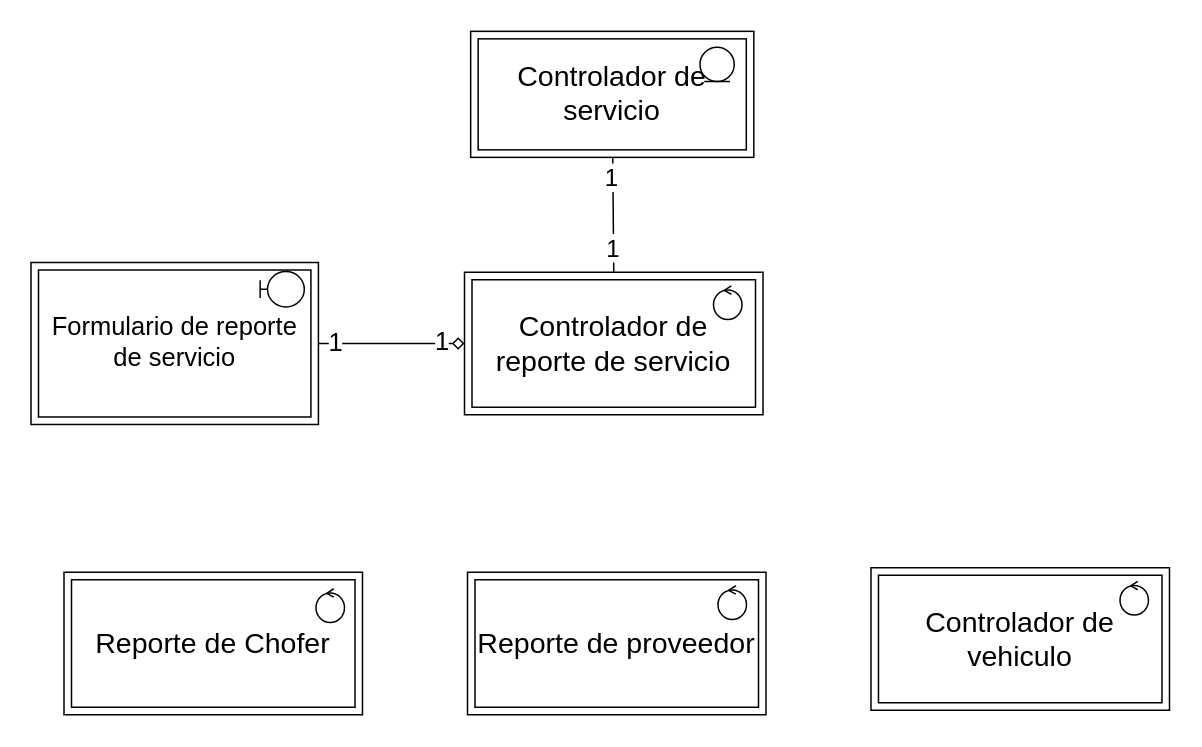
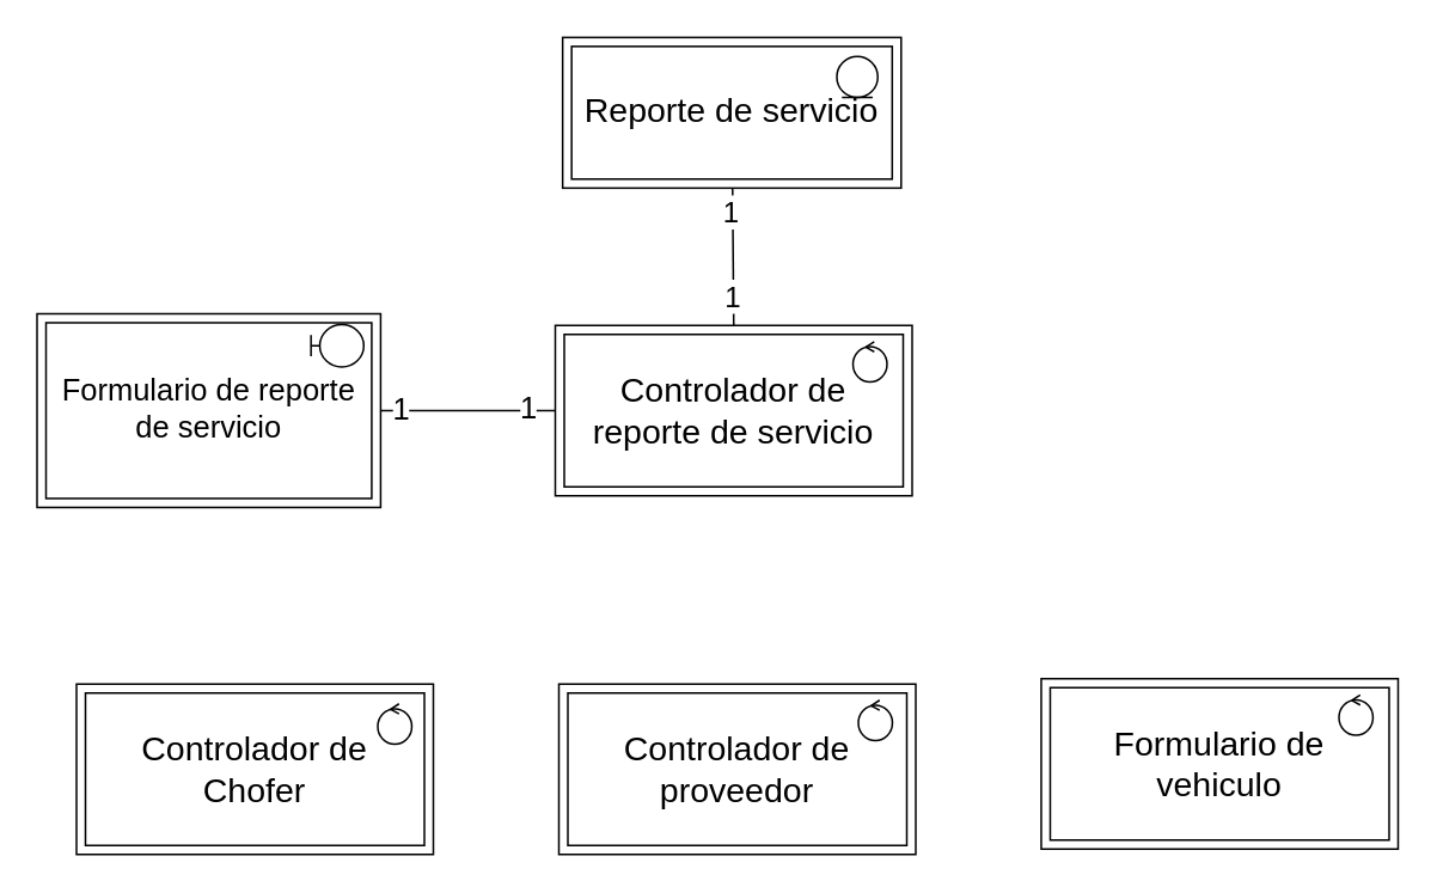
  <mxCell id="0" />
  <mxCell id="1" parent="0" />
  <mxCell id="2" value="" style="group" vertex="1" connectable="0" parent="1"><mxGeometry x="309" y="181" width="199" height="95" as="geometry" /></mxCell>
  <mxCell id="3" value="" style="group" vertex="1" connectable="0" parent="2"><mxGeometry width="199.0" height="95" as="geometry" /></mxCell>
  <mxCell id="4" value="&lt;font style=&quot;font-size: 19px&quot;&gt;Controlador de reporte de s&lt;/font&gt;&lt;span style=&quot;font-size: 19px&quot;&gt;ervicio&lt;/span&gt;" style="shape=ext;margin=3;double=1;whiteSpace=wrap;html=1;align=center;" vertex="1" parent="3"><mxGeometry width="199.0" height="95" as="geometry" /></mxCell>
  <mxCell id="5" value="" style="ellipse;shape=umlControl;whiteSpace=wrap;html=1;" vertex="1" parent="3"><mxGeometry x="166.006" y="9.021" width="18.985" height="22.552" as="geometry" /></mxCell>
  <mxCell id="6" style="edgeStyle=none;html=1;fontSize=19;endArrow=none;endFill=0;entryX=0.5;entryY=0;entryDx=0;entryDy=0;" edge="1" parent="1" target="4"><mxGeometry relative="1" as="geometry"><mxPoint x="407" y="212" as="targetPoint" /><mxPoint x="407.841" y="104.397" as="sourcePoint" /></mxGeometry></mxCell>
  <mxCell id="7" value="1" style="edgeLabel;html=1;align=center;verticalAlign=middle;resizable=0;points=[];fontSize=16;" vertex="1" connectable="0" parent="6"><mxGeometry x="-0.655" y="-1" relative="1" as="geometry"><mxPoint as="offset" /></mxGeometry></mxCell>
  <mxCell id="8" value="1" style="edgeLabel;html=1;align=center;verticalAlign=middle;resizable=0;points=[];fontSize=16;" vertex="1" connectable="0" parent="6"><mxGeometry x="0.572" y="-1" relative="1" as="geometry"><mxPoint as="offset" /></mxGeometry></mxCell>
  <mxCell id="9" value="" style="group" vertex="1" connectable="0" parent="1"><mxGeometry x="20" y="174.5" width="191.61" height="107.99" as="geometry" /></mxCell>
  <mxCell id="10" value="&lt;span style=&quot;font-size: 17px&quot;&gt;Formulario de reporte de servicio&lt;/span&gt;" style="shape=ext;margin=3;double=1;whiteSpace=wrap;html=1;align=center;" vertex="1" parent="9"><mxGeometry width="191.61" height="107.99" as="geometry" /></mxCell>
  <mxCell id="11" value="" style="shape=umlBoundary;whiteSpace=wrap;html=1;" vertex="1" parent="9"><mxGeometry x="152.77" y="6" width="29.44" height="23.65" as="geometry" /></mxCell>
- <mxCell id="12" style="edgeStyle=none;html=1;entryX=0;entryY=0.5;entryDx=0;entryDy=0;fontSize=17;endArrow=diamond;endFill=0;" edge="1" parent="1" source="10" target="4"><mxGeometry relative="1" as="geometry" /></mxCell>
+ <mxCell id="12" style="edgeStyle=none;html=1;entryX=0;entryY=0.5;entryDx=0;entryDy=0;fontSize=17;endArrow=none;endFill=0;" edge="1" parent="1" source="10" target="4"><mxGeometry relative="1" as="geometry" /></mxCell>
  <mxCell id="13" value="1" style="edgeLabel;html=1;align=center;verticalAlign=middle;resizable=0;points=[];fontSize=17;" vertex="1" connectable="0" parent="12"><mxGeometry x="-0.776" relative="1" as="geometry"><mxPoint as="offset" /></mxGeometry></mxCell>
  <mxCell id="14" value="1" style="edgeLabel;html=1;align=center;verticalAlign=middle;resizable=0;points=[];fontSize=17;" vertex="1" connectable="0" parent="12"><mxGeometry x="0.688" y="1" relative="1" as="geometry"><mxPoint as="offset" /></mxGeometry></mxCell>
  <mxCell id="15" value="" style="group" vertex="1" connectable="0" parent="1"><mxGeometry x="42" y="381" width="199" height="95" as="geometry" /></mxCell>
  <mxCell id="16" value="" style="group" vertex="1" connectable="0" parent="15"><mxGeometry width="199.0" height="95" as="geometry" /></mxCell>
- <mxCell id="17" value="&lt;font style=&quot;font-size: 19px&quot;&gt;Reporte de Chofer&lt;/font&gt;" style="shape=ext;margin=3;double=1;whiteSpace=wrap;html=1;align=center;" vertex="1" parent="16"><mxGeometry width="199.0" height="95" as="geometry" /></mxCell>
+ <mxCell id="17" value="&lt;font style=&quot;font-size: 19px&quot;&gt;Controlador de Chofer&lt;/font&gt;" style="shape=ext;margin=3;double=1;whiteSpace=wrap;html=1;align=center;" vertex="1" parent="16"><mxGeometry width="199.0" height="95" as="geometry" /></mxCell>
  <mxCell id="18" value="&lt;span style=&quot;color: rgba(0 , 0 , 0 , 0) ; font-family: monospace ; font-size: 0px&quot;&gt;%3CmxGraphModel%3E%3Croot%3E%3CmxCell%20id%3D%220%22%2F%3E%3CmxCell%20id%3D%221%22%20parent%3D%220%22%2F%3E%3CmxCell%20id%3D%222%22%20value%3D%22%22%20style%3D%22shape%3DumlBoundary%3BwhiteSpace%3Dwrap%3Bhtml%3D1%3B%22%20vertex%3D%221%22%20parent%3D%221%22%3E%3CmxGeometry%20x%3D%2298%22%20y%3D%2273%22%20width%3D%2286%22%20height%3D%2267%22%20as%3D%22geometry%22%2F%3E%3C%2FmxCell%3E%3C%2Froot%3E%3C%2FmxGraphModel%3E&lt;/span&gt;" style="ellipse;shape=umlControl;whiteSpace=wrap;html=1;" vertex="1" parent="16"><mxGeometry x="167.996" y="11.001" width="18.985" height="22.552" as="geometry" /></mxCell>
  <mxCell id="19" value="" style="group" vertex="1" connectable="0" parent="1"><mxGeometry x="579.99" y="378" width="199" height="95" as="geometry" /></mxCell>
  <mxCell id="20" value="" style="group" vertex="1" connectable="0" parent="19"><mxGeometry width="199.0" height="95" as="geometry" /></mxCell>
- <mxCell id="21" value="&lt;font style=&quot;font-size: 19px&quot;&gt;Controlador de vehiculo&lt;/font&gt;" style="shape=ext;margin=3;double=1;whiteSpace=wrap;html=1;align=center;" vertex="1" parent="20"><mxGeometry width="199.0" height="95" as="geometry" /></mxCell>
+ <mxCell id="21" value="&lt;font style=&quot;font-size: 19px&quot;&gt;Formulario de vehiculo&lt;/font&gt;" style="shape=ext;margin=3;double=1;whiteSpace=wrap;html=1;align=center;" vertex="1" parent="20"><mxGeometry width="199.0" height="95" as="geometry" /></mxCell>
  <mxCell id="22" value="" style="ellipse;shape=umlControl;whiteSpace=wrap;html=1;" vertex="1" parent="20"><mxGeometry x="166.006" y="9.021" width="18.985" height="22.552" as="geometry" /></mxCell>
- <mxCell id="23" value="&lt;font style=&quot;font-size: 19px&quot;&gt;Reporte de proveedor&lt;/font&gt;" style="shape=ext;margin=3;double=1;whiteSpace=wrap;html=1;align=center;" vertex="1" parent="1"><mxGeometry x="311" y="381" width="199.0" height="95" as="geometry" /></mxCell>
+ <mxCell id="23" value="&lt;font style=&quot;font-size: 19px&quot;&gt;Controlador de proveedor&lt;/font&gt;" style="shape=ext;margin=3;double=1;whiteSpace=wrap;html=1;align=center;" vertex="1" parent="1"><mxGeometry x="311" y="381" width="199.0" height="95" as="geometry" /></mxCell>
  <mxCell id="24" value="&lt;span style=&quot;color: rgba(0 , 0 , 0 , 0) ; font-family: monospace ; font-size: 0px&quot;&gt;%3CmxGraphModel%3E%3Croot%3E%3CmxCell%20id%3D%220%22%2F%3E%3CmxCell%20id%3D%221%22%20parent%3D%220%22%2F%3E%3CmxCell%20id%3D%222%22%20value%3D%22%22%20style%3D%22shape%3DumlBoundary%3BwhiteSpace%3Dwrap%3Bhtml%3D1%3B%22%20vertex%3D%221%22%20parent%3D%221%22%3E%3CmxGeometry%20x%3D%2298%22%20y%3D%2273%22%20width%3D%2286%22%20height%3D%2267%22%20as%3D%22geometry%22%2F%3E%3C%2FmxCell%3E%3C%2Froot%3E%3C%2FmxGraphModel%3E&lt;/span&gt;" style="ellipse;shape=umlControl;whiteSpace=wrap;html=1;" vertex="1" parent="1"><mxGeometry x="477.996" y="390.001" width="18.985" height="22.552" as="geometry" /></mxCell>
  <mxCell id="25" value="" style="group" vertex="1" connectable="0" parent="1"><mxGeometry x="304" y="25" width="199" height="84" as="geometry" /></mxCell>
- <mxCell id="26" value="&lt;span style=&quot;font-size: 19px&quot;&gt;Controlador de servicio&lt;/span&gt;" style="shape=ext;margin=3;double=1;whiteSpace=wrap;html=1;align=center;" vertex="1" parent="25"><mxGeometry x="9.097" y="-4.603" width="188.766" height="84" as="geometry" /></mxCell>
+ <mxCell id="26" value="&lt;span style=&quot;font-size: 19px&quot;&gt;Reporte de servicio&lt;/span&gt;" style="shape=ext;margin=3;double=1;whiteSpace=wrap;html=1;align=center;" vertex="1" parent="25"><mxGeometry x="9.097" y="-4.603" width="188.766" height="84" as="geometry" /></mxCell>
  <mxCell id="27" value="" style="ellipse;shape=umlEntity;whiteSpace=wrap;html=1;" vertex="1" parent="25"><mxGeometry x="162" y="6" width="22.82" height="22.84" as="geometry" /></mxCell>
